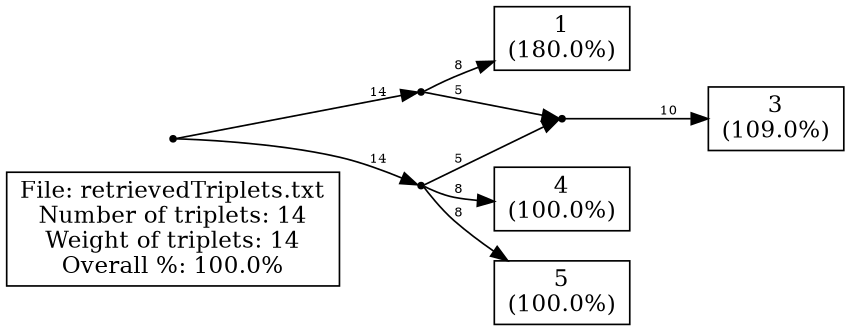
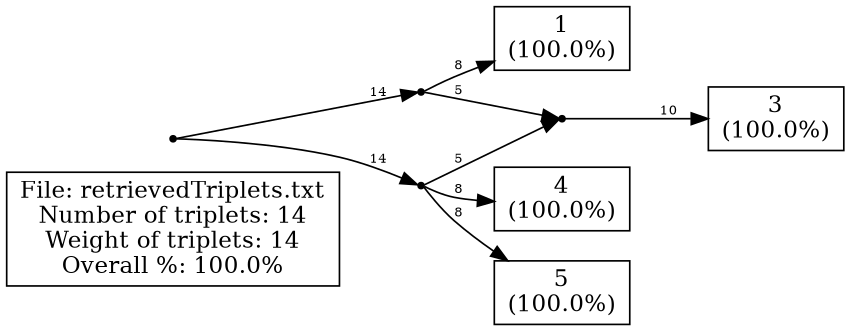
  strict digraph {
    rankdir=LR
    node [shape=box]
    edge [fontsize=8]
    n1 [label="File: retrievedTriplets.txt\nNumber of triplets: 14\nWeight of triplets: 14\nOverall %: 100.0%" width=0.4]
    1000 [shape=point]
    1001 [shape=point]
    1006 [shape=point]
    1002 [shape=point]
-   n6 [label="1\n(180.0%)" width=0.3]
+   n6 [label="1\n(100.0%)" width=0.3]
    n7 [label="4\n(100.0%)" width=0.3]
    n8 [label="5\n(100.0%)" width=0.3]
-   n9 [label="3\n(109.0%)" width=0.3]
+   n9 [label="3\n(100.0%)" width=0.3]
    1000 -> 1001 [label=14]
    1000 -> 1006 [label=14]
    1001 -> 1002 [label=5]
    1001 -> n6 [label=8]
    1006 -> 1002 [label=5]
    1006 -> n7 [label=8]
    1006 -> n8 [label=8]
    1002 -> n9 [label=10]
  }
